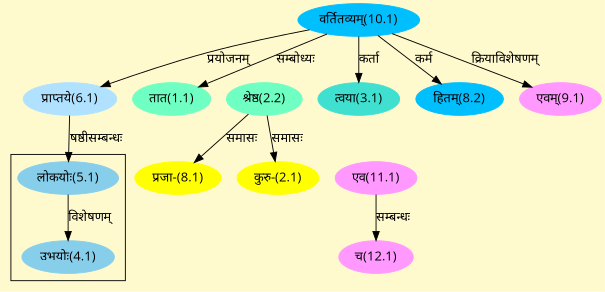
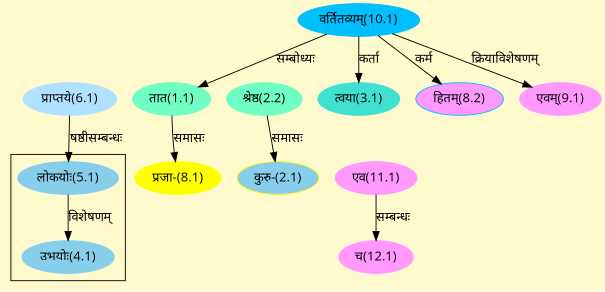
  digraph {
    bgcolor=lemonchiffon1
    compound=true
    fontname="Open Sans"
    rankdir=BT
    node [color="#FF99FF" fontname="Open Sans" style=filled]
    edge [dir=back fontname="Open Sans"]
    n1 [color="#87CEEB" label="उभयोः(4.1)"]
    n2 [color="#87CEEB" label="लोकयोः(5.1)"]
    n3 [color="#B0E2FF" label="प्राप्तये(6.1)"]
    n4 [color="#00BFFF" label="वर्तितव्यम्(10.1)"]
    n5 [color="#6FFFC3" label="तात(1.1)"]
-   n6 [color="#FFFF00" label="कुरु-(2.1)"]
+   n6 [color="#FFFF00" label="कुरु-(2.1)" fillcolor="#87CEEB"]
    n7 [color="#6FFFC3" label="श्रेष्ठ(2.2)"]
    n8 [color="#40E0D0" label="त्वया(3.1)"]
    n9 [color="#FFFF00" label="प्रजा-(8.1)"]
-   n10 [color="#00BFFF" label="हितम्(8.2)"]
+   n10 [color="#00BFFF" label="हितम्(8.2)" fillcolor="#FF99FF"]
    n11 [label="एवम्(9.1)"]
    n12 [label="एव(11.1)"]
    n13 [label="च(12.1)"]
    subgraph cluster_1 {
      n1
      n2
    }
    n1 -> n2 [label="विशेषणम्"]
    n2 -> n3 [label="षष्ठीसम्बन्धः"]
-   n3 -> n4 [label="प्रयोजनम्"]
    n5 -> n4 [label="सम्बोध्यः"]
    n6 -> n7 [label="समासः"]
    n8 -> n4 [label="कर्ता"]
-   n9 -> n7 [label="समासः"]
+   n9 -> n5 [label="समासः"]
    n10 -> n4 [label="कर्म"]
    n11 -> n4 [label="क्रियाविशेषणम्"]
    n13 -> n12 [label="सम्बन्धः"]
  }
